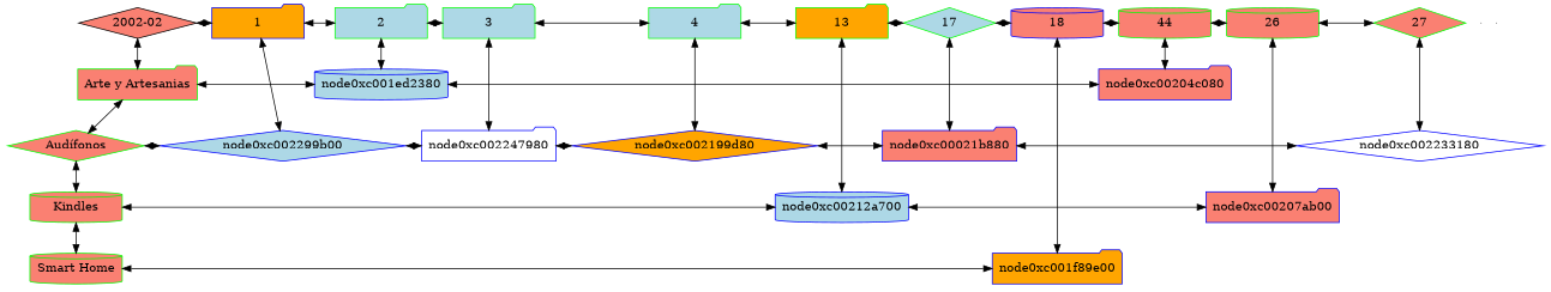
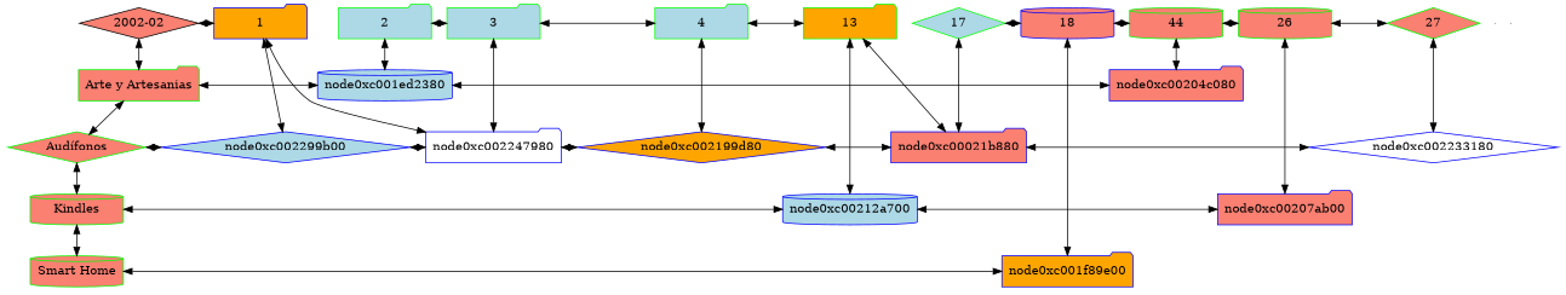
  digraph {
    node [color=blue fillcolor=salmon group=1 shape=folder style=filled]
    edge [dir=both]
    n1 [fillcolor=orange label=1 width=1.5]
    n2 [color=green fillcolor=lightblue group=2 label=2 width=1.5]
    n3 [label="2002-02" shape=diamond width=1.5 color=""]
    n4 [color=green fillcolor=lightblue group=3 label=3 width=1.5]
    n5 [color=green fillcolor=lightblue group=4 label=4 width=1.5]
    n6 [color=green fillcolor=orange group=13 label=13 width=1.5]
    n7 [color=green fillcolor=lightblue group=17 label=17 shape=diamond width=1.5]
    n8 [group=18 label=18 shape=cylinder width=1.5]
    n9 [color=green group=24 label=44 shape=cylinder width=1.5]
    n10 [color=green group=26 label=26 shape=cylinder width=1.5]
    n11 [color=green group=27 label=27 shape=diamond width=1.5]
    n12 [color=green label="Arte y Artesanias" width=1.5]
    node0xc001ed2380 [fillcolor=lightblue group=2 shape=cylinder width=0.5]
    node0xc00204c080 [group=24 width=0.5]
    n15 [color=green label="Audífonos" shape=diamond width=1.5]
    node0xc002299b00 [fillcolor=lightblue shape=diamond width=0.5]
    node0xc002247980 [fillcolor=white group=3 width=0.5]
    node0xc002199d80 [fillcolor=orange group=4 shape=diamond width=0.5]
    node0xc00021b880 [group=17 width=0.5]
    node0xc002233180 [fillcolor=white group=27 shape=diamond width=0.5]
    n21 [color=green label=Kindles shape=cylinder width=1.5]
    node0xc00212a700 [fillcolor=lightblue group=13 shape=cylinder width=0.5]
    node0xc00207ab00 [group=26 width=0.5]
    n24 [color=green label="Smart Home" shape=cylinder width=1.5]
    node0xc001f89e00 [fillcolor=orange group=18 width=0.5]
    e0 [shape=point width=0 color="" group=""]
    e1 [fillcolor=lightblue shape=point width=0 color="" group=""]
    subgraph sub_1 {
      rank=same
      n1
      n2
    }
    subgraph sub_2 {
      rank=same
      n1
      n3
    }
    subgraph sub_3 {
      rank=same
      n2
      n4
    }
    subgraph sub_4 {
      rank=same
      n4
      n5
    }
    subgraph sub_5 {
      rank=same
      n5
      n6
    }
    subgraph sub_6 {
      rank=same
      n6
      n7
    }
    subgraph sub_7 {
      rank=same
      n7
      n8
    }
    subgraph sub_8 {
      rank=same
      n8
      n9
    }
    subgraph sub_9 {
      rank=same
      n9
      n10
    }
    subgraph sub_10 {
      rank=same
      n10
      n11
    }
    subgraph sub_11 {
      rank=same
      n12
      node0xc001ed2380
    }
    subgraph sub_12 {
      rank=same
      node0xc001ed2380
      node0xc00204c080
    }
    subgraph sub_13 {
      rank=same
      n15
      node0xc002299b00
    }
    subgraph sub_14 {
      rank=same
      node0xc002299b00
      node0xc002247980
    }
    subgraph sub_15 {
      rank=same
      node0xc002247980
      node0xc002199d80
    }
    subgraph sub_16 {
      rank=same
      node0xc002199d80
      node0xc00021b880
    }
    subgraph sub_17 {
      rank=same
      node0xc00021b880
      node0xc002233180
    }
    subgraph sub_18 {
      rank=same
      n21
      node0xc00212a700
    }
    subgraph sub_19 {
      rank=same
      node0xc00212a700
      node0xc00207ab00
    }
    subgraph sub_20 {
      rank=same
      n24
      node0xc001f89e00
    }
-   n1 -> n2
+   n1 -> node0xc002247980
    n1 -> node0xc002299b00
    n2 -> n4
    n2 -> node0xc001ed2380
    n3 -> n1
    n3 -> n12
    n4 -> n5
    n4 -> node0xc002247980
    n5 -> n6
    n5 -> node0xc002199d80
-   n6 -> n7
+   n6 -> node0xc00021b880
    n6 -> node0xc00212a700
    n7 -> n8
    n7 -> node0xc00021b880
    n8 -> n9
    n8 -> node0xc001f89e00
    n9 -> n10
    n9 -> node0xc00204c080
    n10 -> n11
    n10 -> node0xc00207ab00
    n11 -> node0xc002233180
    n12 -> node0xc001ed2380
    n12 -> n15
    node0xc001ed2380 -> node0xc00204c080
    n15 -> node0xc002299b00
    n15 -> n21
    node0xc002299b00 -> node0xc002247980
    node0xc002247980 -> node0xc002199d80
    node0xc002199d80 -> node0xc00021b880
    node0xc00021b880 -> node0xc002233180
    n21 -> node0xc00212a700
    n21 -> n24
    node0xc00212a700 -> node0xc00207ab00
    n24 -> node0xc001f89e00
  }
